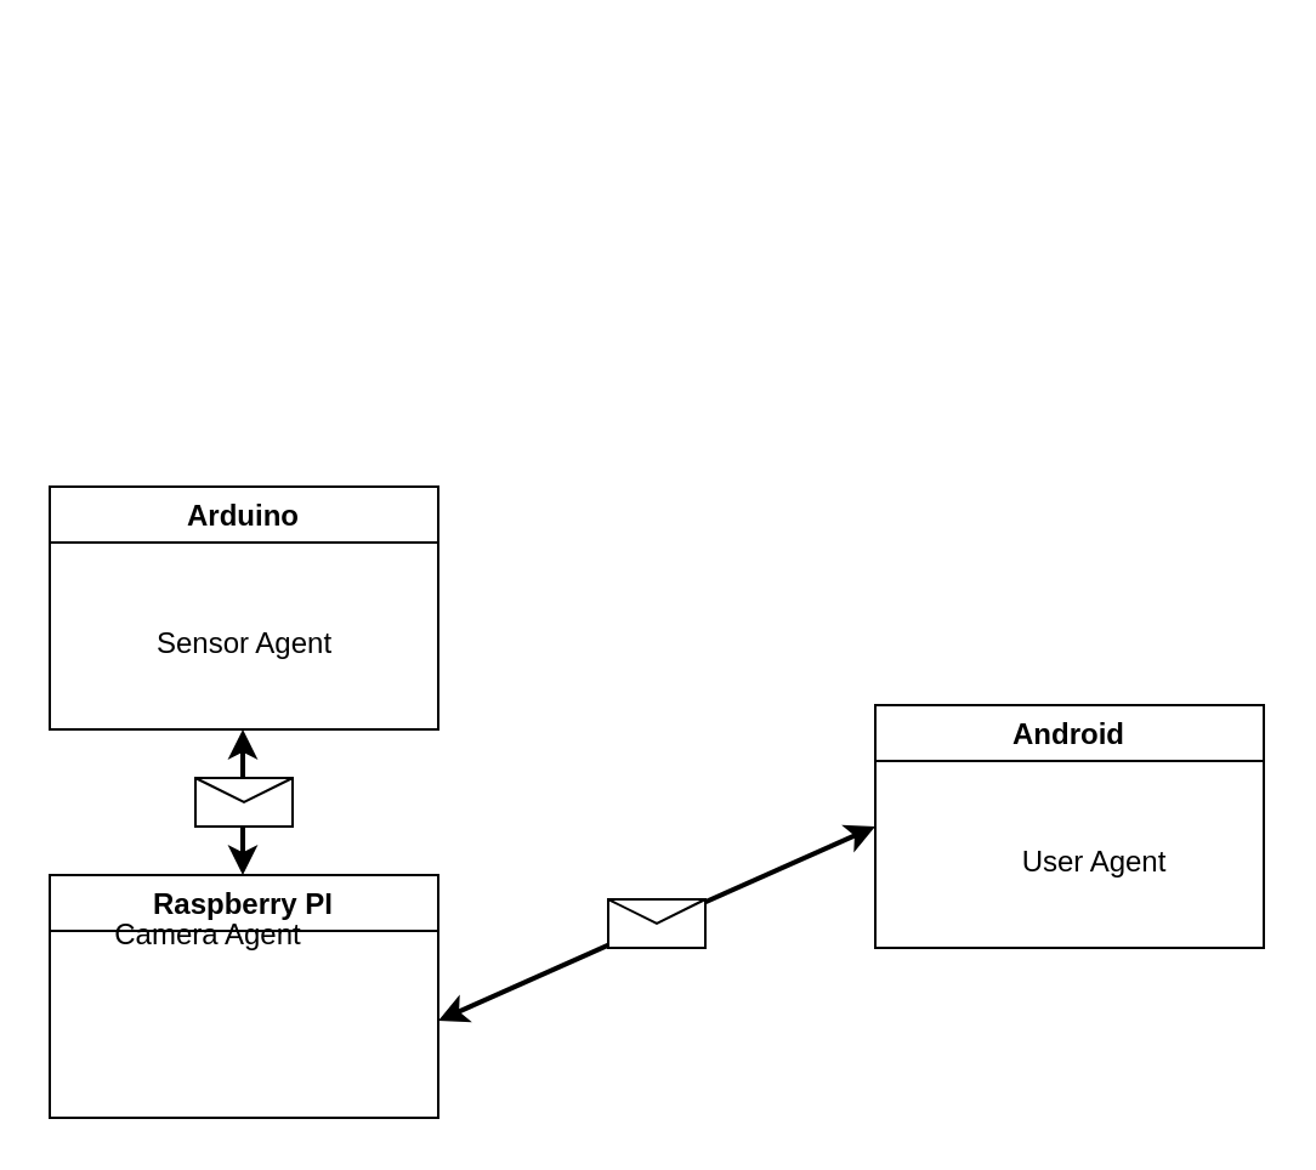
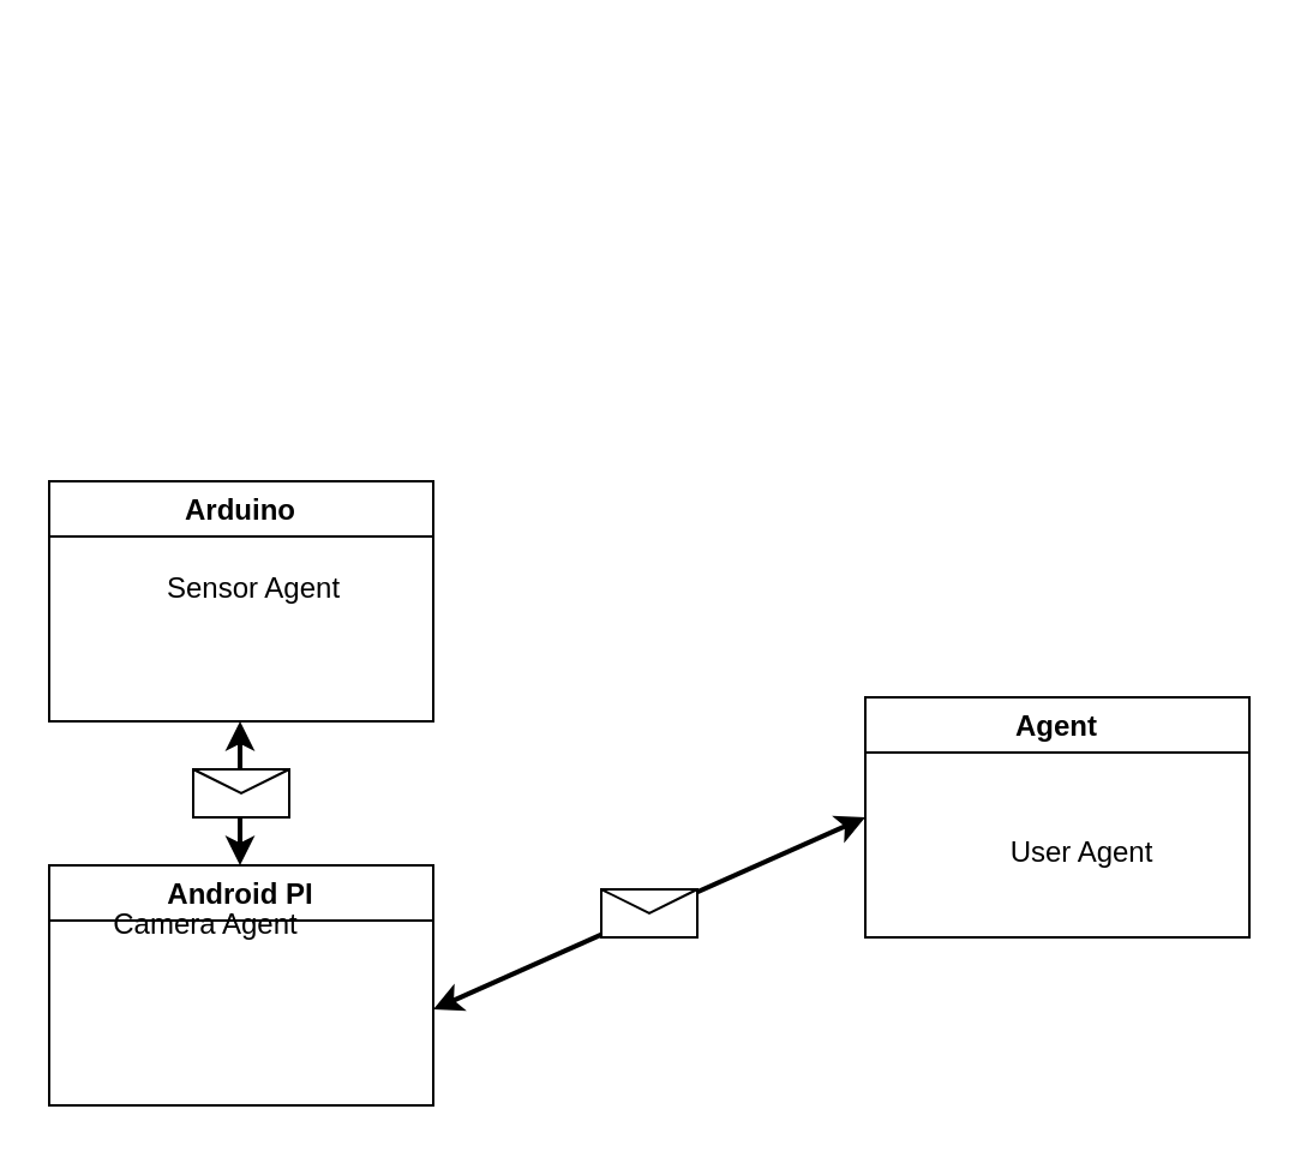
  <mxCell id="0" />
  <mxCell id="1" parent="0" />
  <mxCell id="2" value="Arduino" style="swimlane;" vertex="1" parent="1"><mxGeometry x="20" y="200" width="160" height="100" as="geometry" /></mxCell>
- <mxCell id="3" value="Sensor Agent" style="text;html=1;align=center;verticalAlign=middle;resizable=0;points=[];autosize=1;strokeColor=none;fillColor=none;" vertex="1" parent="2"><mxGeometry x="30" y="50" width="100" height="30" as="geometry" /></mxCell>
- <mxCell id="4" value="Raspberry PI" style="swimlane;" vertex="1" parent="1"><mxGeometry x="20" y="360" width="160" height="100" as="geometry" /></mxCell>
+ <mxCell id="3" value="Sensor Agent" style="text;html=1;align=center;verticalAlign=middle;resizable=0;points=[];autosize=1;strokeColor=none;fillColor=none;" vertex="1" parent="2"><mxGeometry x="35" y="30" width="100" height="30" as="geometry" /></mxCell>
+ <mxCell id="4" value="Android PI" style="swimlane;" vertex="1" parent="1"><mxGeometry x="20" y="360" width="160" height="100" as="geometry" /></mxCell>
  <mxCell id="5" value="Camera Agent" style="text;html=1;align=center;verticalAlign=middle;resizable=0;points=[];autosize=1;strokeColor=none;fillColor=none;" vertex="1" parent="4"><mxGeometry x="15" y="10" width="100" height="30" as="geometry" /></mxCell>
- <mxCell id="6" value="Android" style="swimlane;" vertex="1" parent="1"><mxGeometry x="360" y="290" width="160" height="100" as="geometry" /></mxCell>
+ <mxCell id="6" value="Agent" style="swimlane;" vertex="1" parent="1"><mxGeometry x="360" y="290" width="160" height="100" as="geometry" /></mxCell>
  <mxCell id="7" value="User Agent" style="text;html=1;align=center;verticalAlign=middle;resizable=0;points=[];autosize=1;strokeColor=none;fillColor=none;" vertex="1" parent="6"><mxGeometry x="50" y="50" width="80" height="30" as="geometry" /></mxCell>
  <mxCell id="8" value="" style="endArrow=classic;startArrow=classic;html=1;rounded=0;strokeWidth=2;" edge="1" parent="1"><mxGeometry width="50" height="50" relative="1" as="geometry"><mxPoint x="99.5" y="360" as="sourcePoint" /><mxPoint x="99.5" y="300" as="targetPoint" /></mxGeometry></mxCell>
  <mxCell id="9" value="" style="endArrow=classic;startArrow=classic;html=1;rounded=0;strokeWidth=2;" edge="1" parent="1"><mxGeometry width="50" height="50" relative="1" as="geometry"><mxPoint x="360" y="340" as="sourcePoint" /><mxPoint x="180" y="420" as="targetPoint" /></mxGeometry></mxCell>
  <mxCell id="10" style="edgeStyle=orthogonalEdgeStyle;rounded=0;orthogonalLoop=1;jettySize=auto;html=1;exitX=0.5;exitY=0;exitDx=0;exitDy=0;entryX=0.5;entryY=0;entryDx=0;entryDy=0;" edge="1" parent="1"><mxGeometry relative="1" as="geometry"><mxPoint x="382" y="20" as="targetPoint" /><mxPoint x="382" y="20" as="sourcePoint" /></mxGeometry></mxCell>
  <mxCell id="11" value="" style="shape=message;html=1;html=1;outlineConnect=0;labelPosition=center;verticalLabelPosition=bottom;align=center;verticalAlign=top;" vertex="1" parent="1"><mxGeometry x="80" y="320" width="40" height="20" as="geometry" /></mxCell>
  <mxCell id="12" value="" style="shape=message;html=1;html=1;outlineConnect=0;labelPosition=center;verticalLabelPosition=bottom;align=center;verticalAlign=top;" vertex="1" parent="1"><mxGeometry x="250" y="370" width="40" height="20" as="geometry" /></mxCell>
